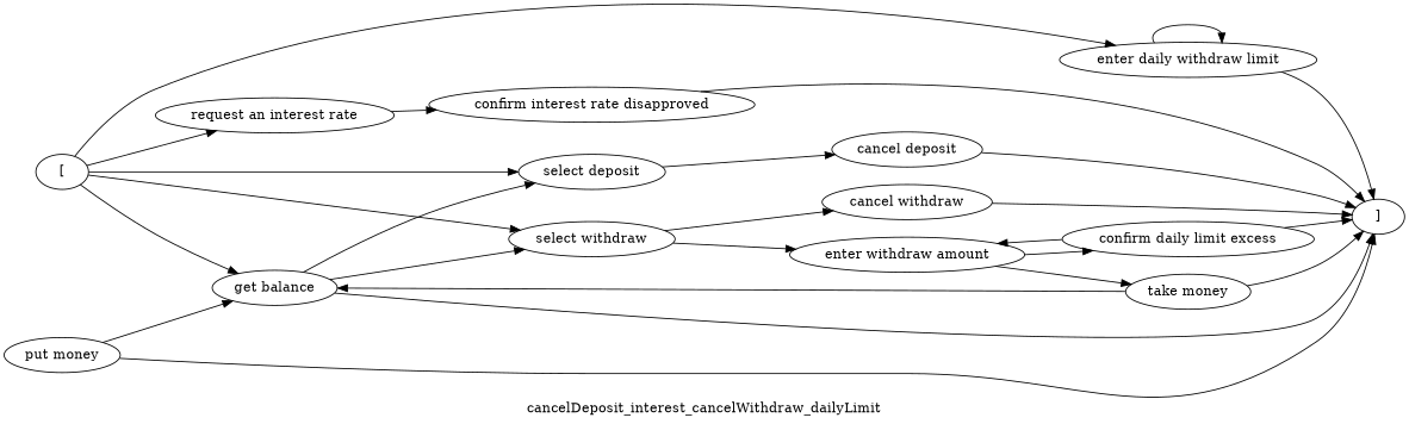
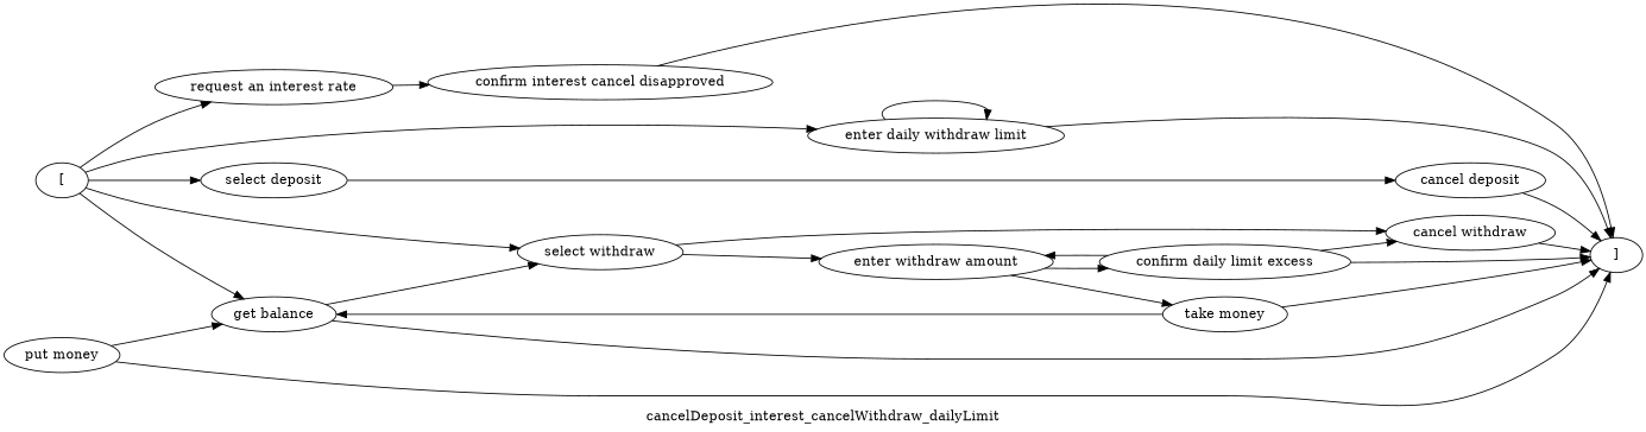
  digraph {
    label=cancelDeposit_interest_cancelWithdraw_dailyLimit
    rankdir=LR
    n1 [label="get balance"]
    n2 [label="]"]
    n3 [label="select deposit"]
    n4 [label="select withdraw"]
    n5 [label="cancel deposit"]
    n6 [label="enter withdraw amount"]
    n7 [label="cancel withdraw"]
    n8 [label="["]
    n9 [label="request an interest rate"]
    n10 [label="enter daily withdraw limit"]
-   n11 [label="confirm interest rate disapproved"]
+   n11 [label="confirm interest cancel disapproved"]
    n12 [label="put money"]
    n13 [label="take money"]
    n14 [label="confirm daily limit excess"]
    n1 -> n2
-   n1 -> n3
    n1 -> n4
    n3 -> n5
    n4 -> n6
    n4 -> n7
    n5 -> n2
    n6 -> n13
    n6 -> n14
    n7 -> n2
    n8 -> n1
    n8 -> n3
    n8 -> n4
    n8 -> n9
    n8 -> n10
    n9 -> n11
    n10 -> n2
    n10 -> n10
    n11 -> n2
    n12 -> n1
    n12 -> n2
    n13 -> n1
    n13 -> n2
    n14 -> n2
    n14 -> n6
+   n14 -> n7
  }
